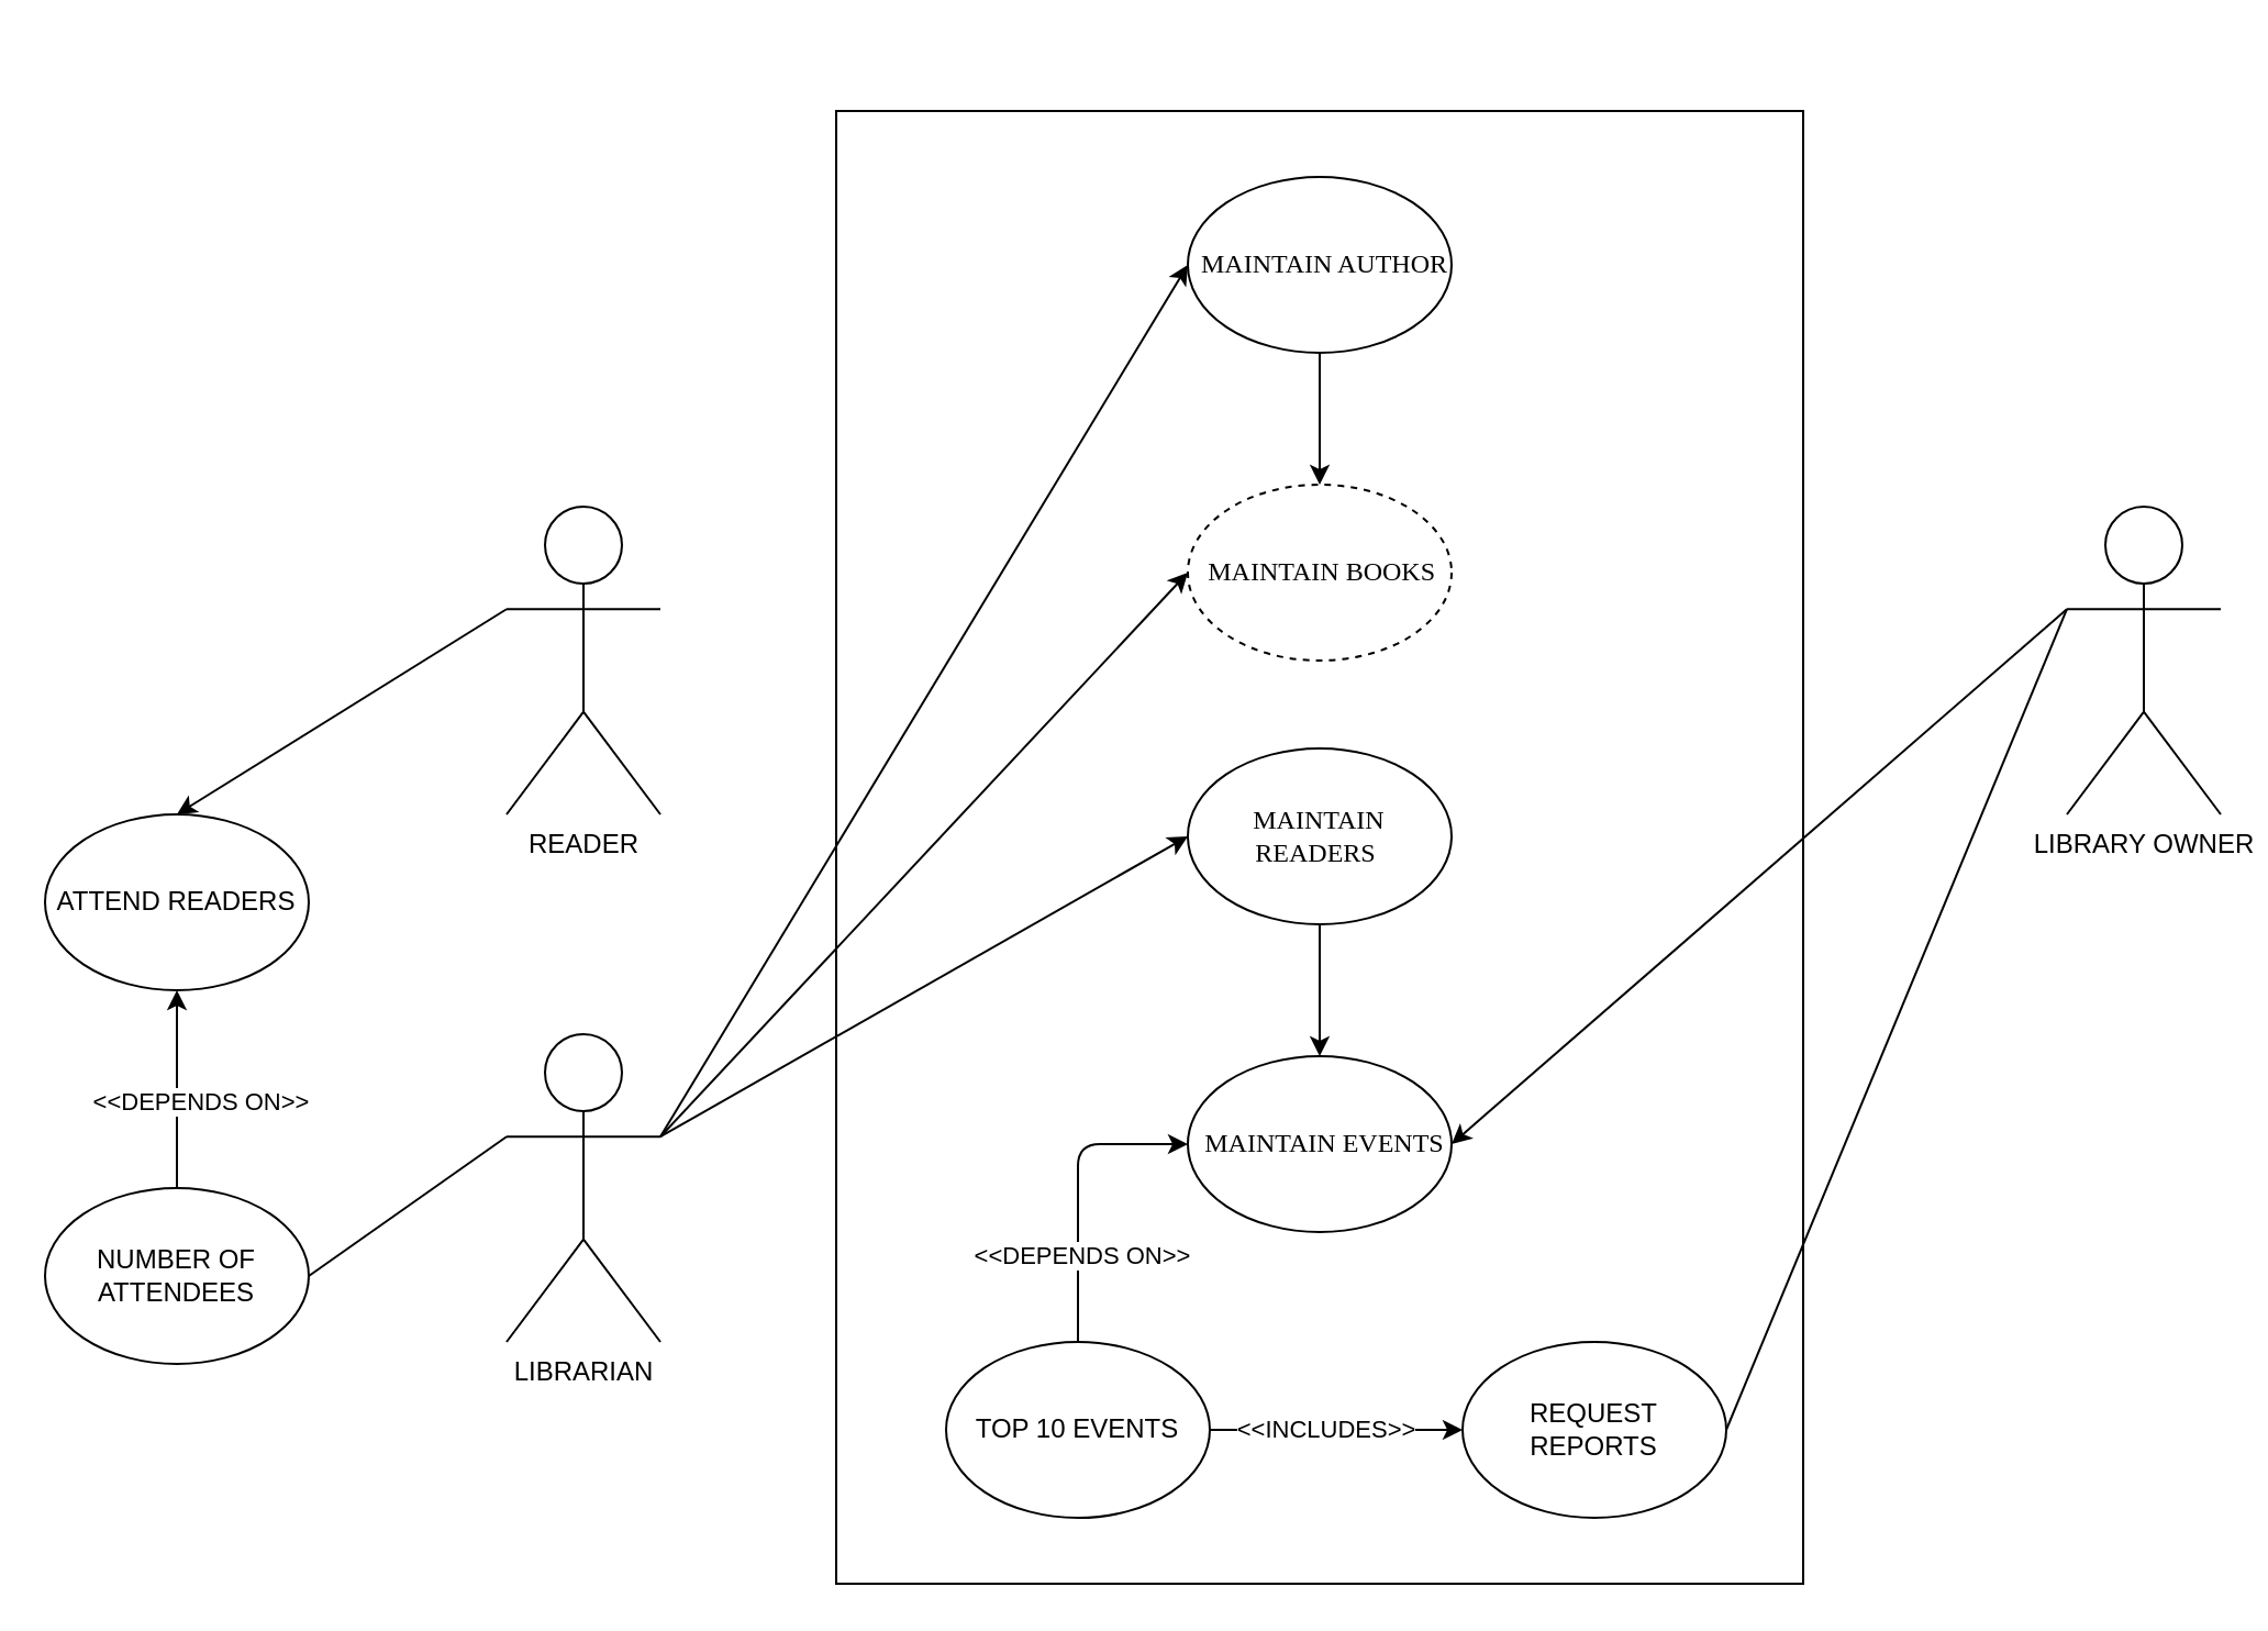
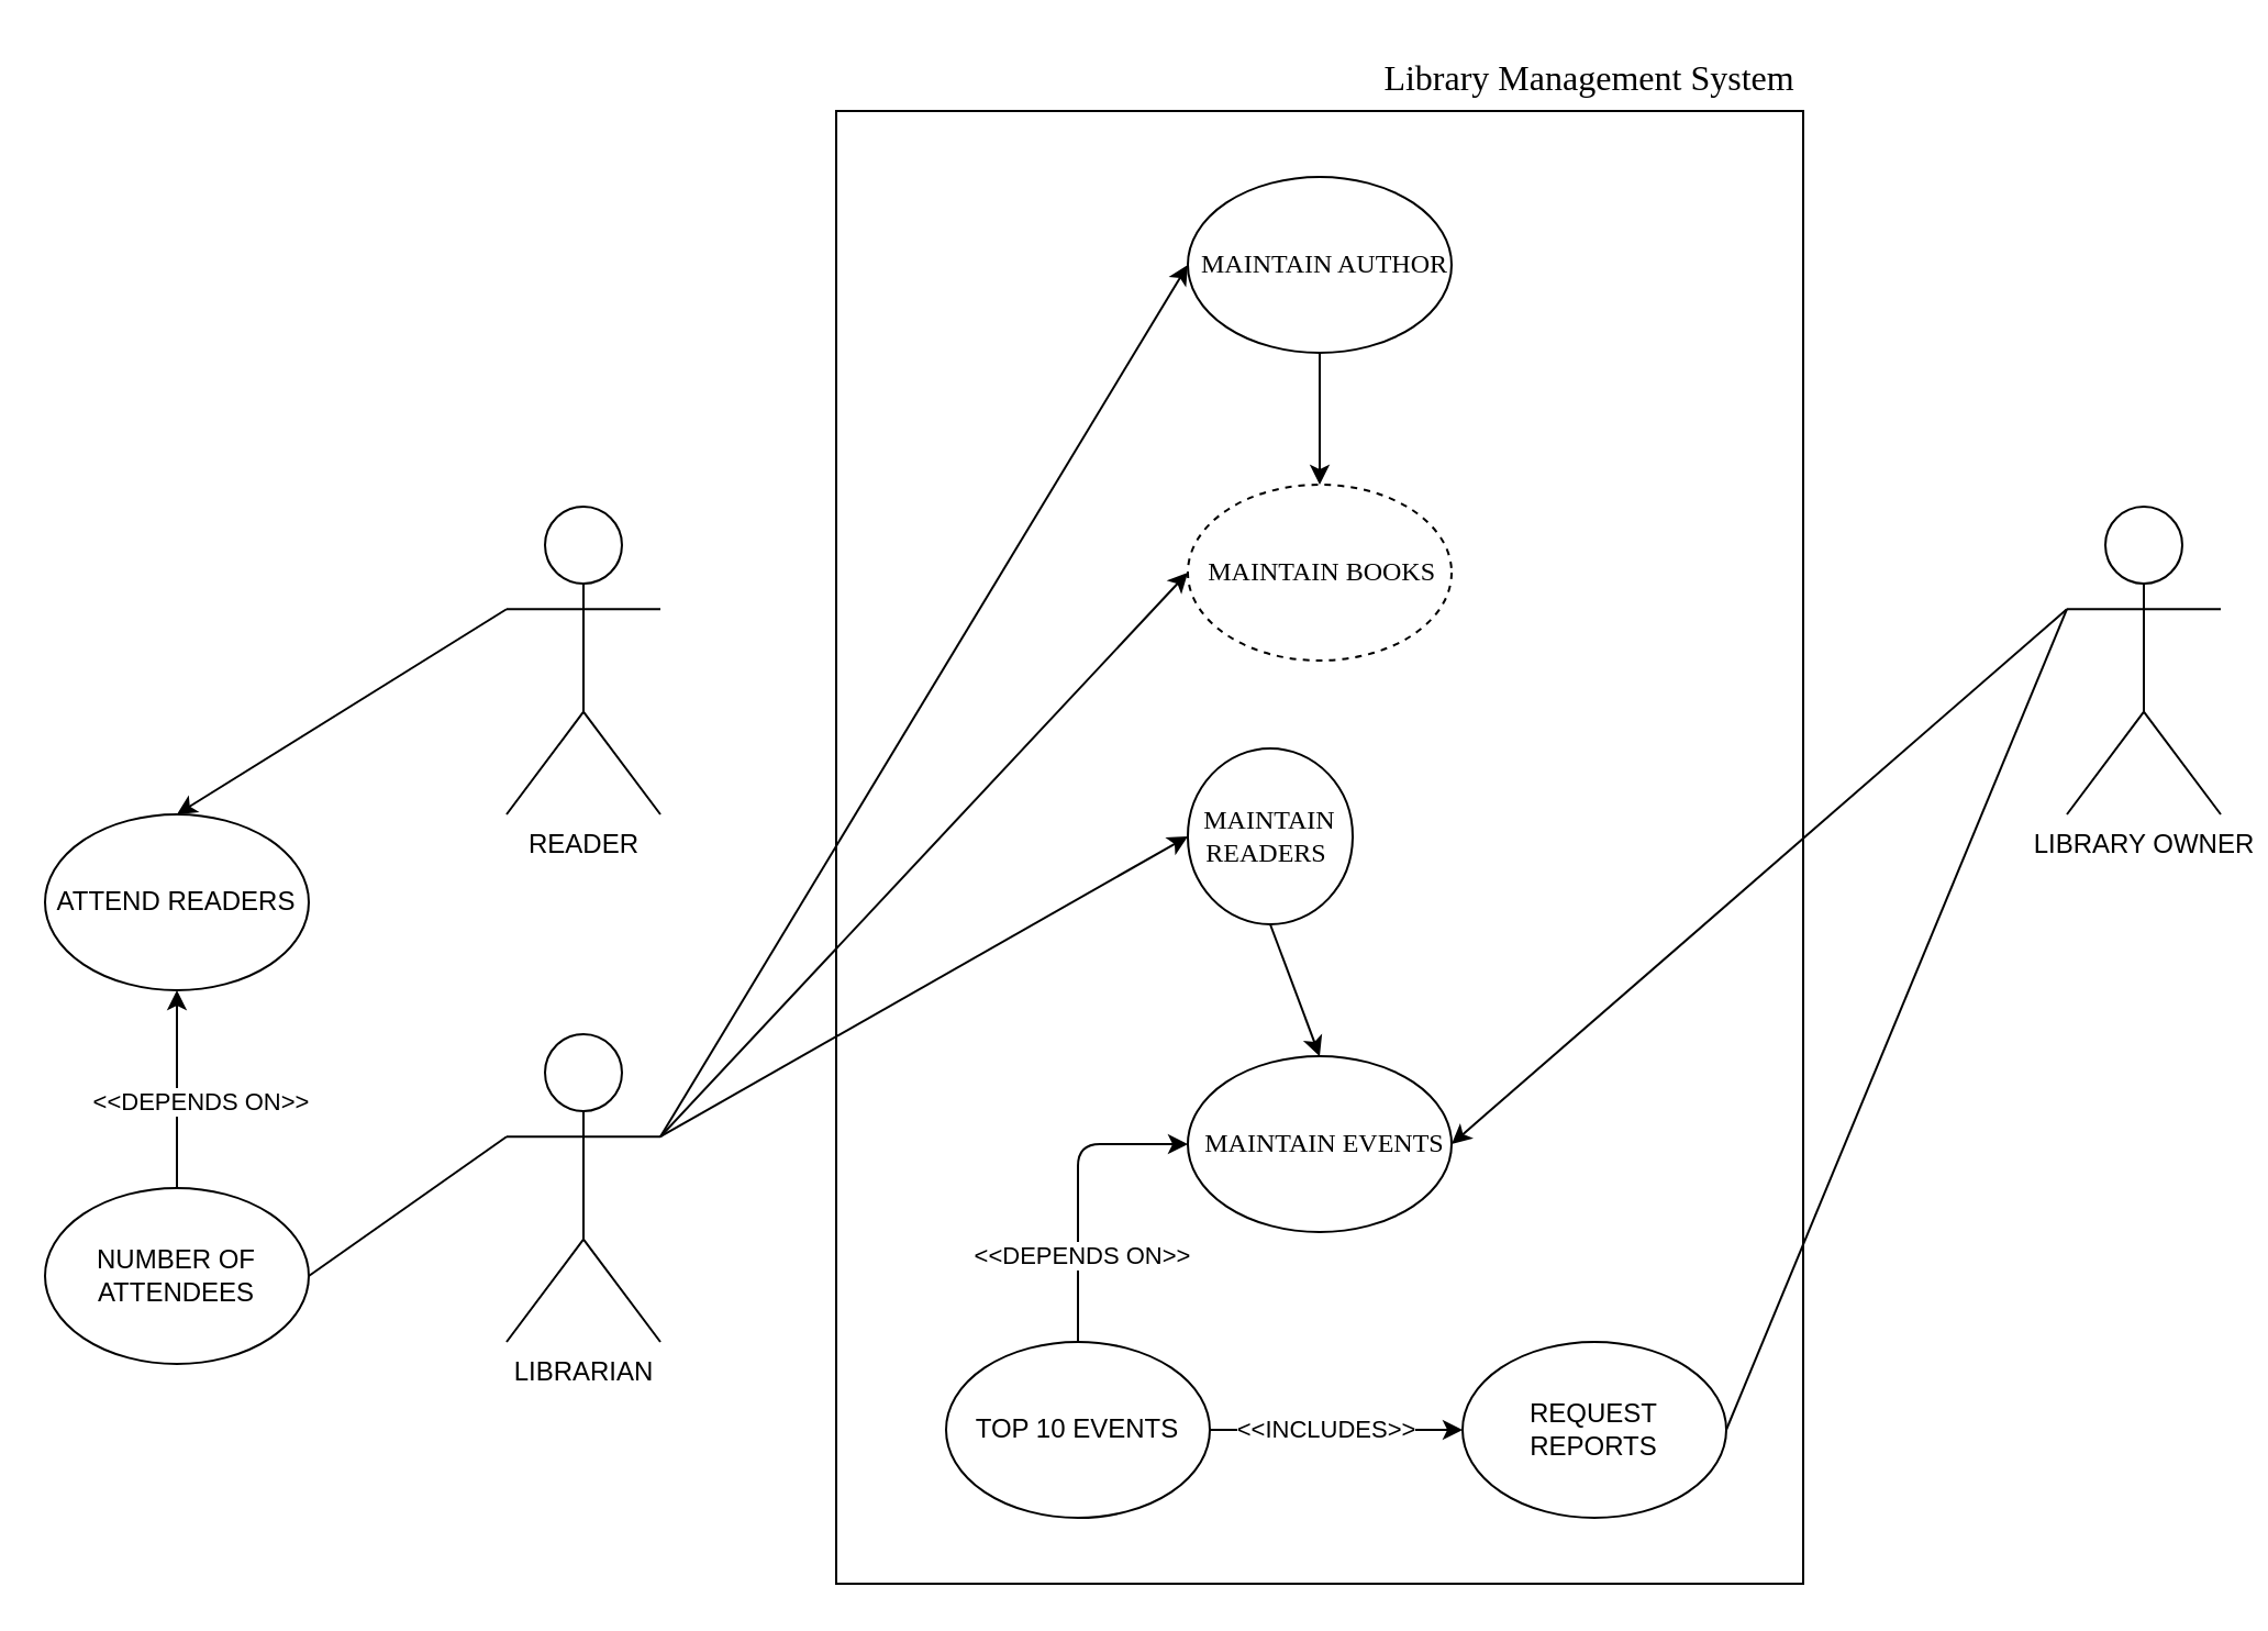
  <mxCell id="0" />
  <mxCell id="1" parent="0" />
  <mxCell id="2" value="" style="rounded=0;whiteSpace=wrap;html=1;" parent="1" vertex="1"><mxGeometry x="380" y="50" width="440" height="670" as="geometry" /></mxCell>
+ <mxCell id="3" value="&lt;span style=&quot;font-size: 12pt; font-family: &amp;quot;Helvetica World&amp;quot;;&quot;&gt;Library Management System&amp;nbsp;&lt;/span&gt;" style="text;html=1;align=center;verticalAlign=middle;whiteSpace=wrap;rounded=0;" parent="1" vertex="1"><mxGeometry x="590" y="20" width="270" height="30" as="geometry" /></mxCell>
  <mxCell id="4" value="LIBRARY OWNER" style="shape=umlActor;verticalLabelPosition=bottom;verticalAlign=top;html=1;outlineConnect=0;shadow=0;" parent="1" vertex="1"><mxGeometry x="940" y="230" width="70" height="140" as="geometry" /></mxCell>
  <mxCell id="5" value="READER" style="shape=umlActor;verticalLabelPosition=bottom;verticalAlign=top;html=1;outlineConnect=0;shadow=0;" parent="1" vertex="1"><mxGeometry x="230" y="230" width="70" height="140" as="geometry" /></mxCell>
  <mxCell id="6" value="&lt;p style=&quot;margin-left: 20pt; text-indent: -18pt; line-height: 16.8px;&quot; class=&quot;MsoNormal&quot;&gt;&lt;span style=&quot;font-family: &amp;quot;Helvetica World&amp;quot;;&quot;&gt;MAINTAIN BOOKS&lt;/span&gt;&lt;/p&gt;" style="ellipse;whiteSpace=wrap;html=1;dashed=1;" parent="1" vertex="1"><mxGeometry x="540" y="220" width="120" height="80" as="geometry" /></mxCell>
  <mxCell id="7" value="&lt;p style=&quot;margin-left:20.0pt;text-indent:-18.0pt;line-height:&lt;br/&gt;140%;mso-list:l0 level1 lfo1&quot; class=&quot;MsoNormal&quot;&gt;&lt;span style=&quot;font-family:&lt;br/&gt;Symbol;mso-fareast-font-family:Symbol;mso-bidi-font-family:Symbol&quot;&gt;&lt;span style=&quot;font-variant-numeric: normal; font-variant-east-asian: normal; font-variant-alternates: normal; font-size-adjust: none; font-kerning: auto; font-optical-sizing: auto; font-feature-settings: normal; font-variation-settings: normal; font-variant-position: normal; font-variant-emoji: normal; font-stretch: normal; font-size: 7pt; line-height: normal; font-family: &amp;quot;Times New Roman&amp;quot;;&quot;&gt;&amp;nbsp;&lt;/span&gt;&lt;/span&gt;&lt;span style=&quot;font-family: &amp;quot;Helvetica World&amp;quot;;&quot;&gt;MAINTAIN AUTHOR&lt;/span&gt;&lt;/p&gt;" style="ellipse;whiteSpace=wrap;html=1;" parent="1" vertex="1"><mxGeometry x="540" y="80" width="120" height="80" as="geometry" /></mxCell>
- <mxCell id="8" value="&lt;span style=&quot;text-indent: -24px; font-family: &amp;quot;Helvetica World&amp;quot;;&quot;&gt;MAINTAIN READERS&amp;nbsp;&lt;/span&gt;" style="ellipse;whiteSpace=wrap;html=1;" parent="1" vertex="1"><mxGeometry x="540" y="340" width="120" height="80" as="geometry" /></mxCell>
+ <mxCell id="8" value="&lt;span style=&quot;text-indent: -24px; font-family: &amp;quot;Helvetica World&amp;quot;;&quot;&gt;MAINTAIN READERS&amp;nbsp;&lt;/span&gt;" style="ellipse;whiteSpace=wrap;html=1;" parent="1" vertex="1"><mxGeometry x="540" y="340" width="75" height="80" as="geometry" /></mxCell>
  <mxCell id="9" value="&lt;p style=&quot;margin-left: 20pt; text-indent: -18pt; line-height: 16.8px;&quot; class=&quot;MsoNormal&quot;&gt;&lt;span style=&quot;font-family: Symbol;&quot;&gt;&lt;span style=&quot;font-variant-numeric: normal; font-variant-east-asian: normal; font-variant-alternates: normal; font-size-adjust: none; font-kerning: auto; font-optical-sizing: auto; font-feature-settings: normal; font-variation-settings: normal; font-variant-position: normal; font-variant-emoji: normal; font-stretch: normal; font-size: 7pt; line-height: normal; font-family: &amp;quot;Times New Roman&amp;quot;;&quot;&gt;&amp;nbsp;&lt;/span&gt;&lt;/span&gt;&lt;span style=&quot;font-family: &amp;quot;Helvetica World&amp;quot;;&quot;&gt;MAINTAIN EVENTS&lt;/span&gt;&lt;/p&gt;" style="ellipse;whiteSpace=wrap;html=1;" parent="1" vertex="1"><mxGeometry x="540" y="480" width="120" height="80" as="geometry" /></mxCell>
  <mxCell id="10" value="ATTEND READERS" style="ellipse;whiteSpace=wrap;html=1;" parent="1" vertex="1"><mxGeometry x="20" y="370" width="120" height="80" as="geometry" /></mxCell>
  <mxCell id="11" value="" style="endArrow=classic;html=1;rounded=0;entryX=0.5;entryY=0;entryDx=0;entryDy=0;exitX=0;exitY=0.333;exitDx=0;exitDy=0;exitPerimeter=0;endFill=1;" parent="1" source="5" target="10" edge="1"><mxGeometry width="50" height="50" relative="1" as="geometry"><mxPoint x="450" y="390" as="sourcePoint" /><mxPoint x="500" y="340" as="targetPoint" /></mxGeometry></mxCell>
  <mxCell id="12" value="REQUEST REPORTS" style="ellipse;whiteSpace=wrap;html=1;" parent="1" vertex="1"><mxGeometry x="665" y="610" width="120" height="80" as="geometry" /></mxCell>
  <mxCell id="13" value="" style="endArrow=none;html=1;rounded=0;entryX=1;entryY=0.5;entryDx=0;entryDy=0;exitX=0;exitY=0.333;exitDx=0;exitDy=0;exitPerimeter=0;endFill=0;" parent="1" source="4" target="12" edge="1"><mxGeometry width="50" height="50" relative="1" as="geometry"><mxPoint x="850" y="260" as="sourcePoint" /><mxPoint x="500" y="340" as="targetPoint" /></mxGeometry></mxCell>
  <mxCell id="14" value="" style="endArrow=classic;html=1;rounded=0;exitX=0;exitY=0.333;exitDx=0;exitDy=0;exitPerimeter=0;entryX=1;entryY=0.5;entryDx=0;entryDy=0;" parent="1" source="4" target="9" edge="1"><mxGeometry width="50" height="50" relative="1" as="geometry"><mxPoint x="450" y="390" as="sourcePoint" /><mxPoint x="500" y="340" as="targetPoint" /></mxGeometry></mxCell>
  <mxCell id="15" value="NUMBER OF ATTENDEES" style="ellipse;whiteSpace=wrap;html=1;" parent="1" vertex="1"><mxGeometry x="20" y="540" width="120" height="80" as="geometry" /></mxCell>
  <mxCell id="16" value="" style="endArrow=none;html=1;rounded=0;entryX=0.5;entryY=0;entryDx=0;entryDy=0;exitX=0.5;exitY=1;exitDx=0;exitDy=0;endFill=0;startArrow=classic;startFill=1;" parent="1" source="10" target="15" edge="1"><mxGeometry width="50" height="50" relative="1" as="geometry"><mxPoint x="450" y="390" as="sourcePoint" /><mxPoint x="500" y="340" as="targetPoint" /></mxGeometry></mxCell>
  <mxCell id="17" value="&amp;lt;&amp;lt;DEPENDS ON&amp;gt;&amp;gt;" style="edgeLabel;html=1;align=center;verticalAlign=middle;resizable=0;points=[];" parent="16" vertex="1" connectable="0"><mxGeometry x="-0.359" relative="1" as="geometry"><mxPoint x="10" y="21" as="offset" /></mxGeometry></mxCell>
  <mxCell id="18" value="LIBRARIAN" style="shape=umlActor;verticalLabelPosition=bottom;verticalAlign=top;html=1;outlineConnect=0;shadow=0;" parent="1" vertex="1"><mxGeometry x="230" y="470" width="70" height="140" as="geometry" /></mxCell>
  <mxCell id="19" value="" style="endArrow=none;html=1;rounded=0;entryX=1;entryY=0.5;entryDx=0;entryDy=0;exitX=0;exitY=0.333;exitDx=0;exitDy=0;exitPerimeter=0;endFill=0;" parent="1" source="18" target="15" edge="1"><mxGeometry width="50" height="50" relative="1" as="geometry"><mxPoint x="450" y="510" as="sourcePoint" /><mxPoint x="500" y="460" as="targetPoint" /></mxGeometry></mxCell>
  <mxCell id="20" value="TOP 10 EVENTS" style="ellipse;whiteSpace=wrap;html=1;" parent="1" vertex="1"><mxGeometry x="430" y="610" width="120" height="80" as="geometry" /></mxCell>
  <mxCell id="21" value="" style="endArrow=classic;html=1;rounded=0;entryX=0;entryY=0.5;entryDx=0;entryDy=0;exitX=1;exitY=0.5;exitDx=0;exitDy=0;" parent="1" source="20" target="12" edge="1"><mxGeometry width="50" height="50" relative="1" as="geometry"><mxPoint x="450" y="350" as="sourcePoint" /><mxPoint x="500" y="300" as="targetPoint" /></mxGeometry></mxCell>
  <mxCell id="22" value="&amp;lt;&amp;lt;INCLUDES&amp;gt;&amp;gt;" style="edgeLabel;html=1;align=center;verticalAlign=middle;resizable=0;points=[];" parent="21" vertex="1" connectable="0"><mxGeometry x="-0.08" y="1" relative="1" as="geometry"><mxPoint x="-1" as="offset" /></mxGeometry></mxCell>
  <mxCell id="23" value="" style="endArrow=classic;html=1;rounded=0;entryX=0;entryY=0.5;entryDx=0;entryDy=0;exitX=1;exitY=0.333;exitDx=0;exitDy=0;exitPerimeter=0;" parent="1" source="18" target="8" edge="1"><mxGeometry width="50" height="50" relative="1" as="geometry"><mxPoint x="470" y="460" as="sourcePoint" /><mxPoint x="520" y="410" as="targetPoint" /></mxGeometry></mxCell>
  <mxCell id="24" value="" style="endArrow=classic;html=1;rounded=0;exitX=1;exitY=0.333;exitDx=0;exitDy=0;exitPerimeter=0;entryX=0;entryY=0.5;entryDx=0;entryDy=0;" parent="1" source="18" target="7" edge="1"><mxGeometry width="50" height="50" relative="1" as="geometry"><mxPoint x="470" y="310" as="sourcePoint" /><mxPoint x="520" y="260" as="targetPoint" /></mxGeometry></mxCell>
  <mxCell id="25" value="" style="endArrow=none;startArrow=classic;html=1;rounded=0;entryX=0.5;entryY=1;entryDx=0;entryDy=0;exitX=0.5;exitY=0;exitDx=0;exitDy=0;startFill=1;endFill=0;" parent="1" source="6" target="7" edge="1"><mxGeometry width="50" height="50" relative="1" as="geometry"><mxPoint x="470" y="460" as="sourcePoint" /><mxPoint x="520" y="410" as="targetPoint" /></mxGeometry></mxCell>
  <mxCell id="26" value="" style="endArrow=classic;html=1;rounded=0;exitX=1;exitY=0.333;exitDx=0;exitDy=0;exitPerimeter=0;entryX=0;entryY=0.5;entryDx=0;entryDy=0;" edge="1" parent="1" source="18" target="6"><mxGeometry width="50" height="50" relative="1" as="geometry"><mxPoint x="620" y="430" as="sourcePoint" /><mxPoint x="670" y="380" as="targetPoint" /></mxGeometry></mxCell>
  <mxCell id="27" value="" style="endArrow=classic;html=1;rounded=0;entryX=0.5;entryY=0;entryDx=0;entryDy=0;exitX=0.5;exitY=1;exitDx=0;exitDy=0;" edge="1" parent="1" source="8" target="9"><mxGeometry width="50" height="50" relative="1" as="geometry"><mxPoint x="600" y="440" as="sourcePoint" /><mxPoint x="600" y="460" as="targetPoint" /></mxGeometry></mxCell>
  <mxCell id="28" value="" style="endArrow=none;html=1;rounded=1;entryX=0.5;entryY=0;entryDx=0;entryDy=0;exitX=0;exitY=0.5;exitDx=0;exitDy=0;endFill=0;startArrow=classic;startFill=1;curved=0;" edge="1" parent="1" source="9" target="20"><mxGeometry width="50" height="50" relative="1" as="geometry"><mxPoint x="520" y="530" as="sourcePoint" /><mxPoint x="570" y="480" as="targetPoint" /><Array as="points"><mxPoint x="490" y="520" /></Array></mxGeometry></mxCell>
  <mxCell id="29" value="&amp;lt;&amp;lt;DEPENDS ON&amp;gt;&amp;gt;" style="edgeLabel;html=1;align=center;verticalAlign=middle;resizable=0;points=[];" vertex="1" connectable="0" parent="28"><mxGeometry x="0.429" y="1" relative="1" as="geometry"><mxPoint as="offset" /></mxGeometry></mxCell>
